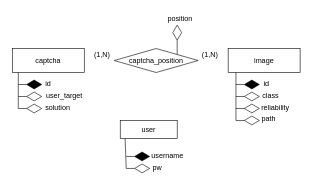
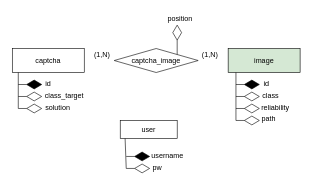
  <mxCell id="0" />
  <mxCell id="1" parent="0" />
  <mxCell id="2" value="captcha" style="rounded=0;whiteSpace=wrap;html=1;" parent="1" vertex="1"><mxGeometry x="20" y="80" width="120" height="40" as="geometry" /></mxCell>
  <mxCell id="3" value="" style="endArrow=none;html=1;rounded=0;" parent="1" edge="1"><mxGeometry width="50" height="50" relative="1" as="geometry"><mxPoint x="30" y="180" as="sourcePoint" /><mxPoint x="30" y="120" as="targetPoint" /></mxGeometry></mxCell>
  <mxCell id="4" value="" style="endArrow=diamondThin;endFill=1;endSize=24;html=1;rounded=0;" parent="1" edge="1"><mxGeometry width="160" relative="1" as="geometry"><mxPoint x="30" y="140" as="sourcePoint" /><mxPoint x="70" y="140" as="targetPoint" /></mxGeometry></mxCell>
  <mxCell id="5" value="" style="endArrow=diamondThin;endFill=0;endSize=24;html=1;rounded=0;" parent="1" edge="1"><mxGeometry width="160" relative="1" as="geometry"><mxPoint x="30" y="160" as="sourcePoint" /><mxPoint x="70" y="160" as="targetPoint" /></mxGeometry></mxCell>
  <mxCell id="6" value="" style="endArrow=diamondThin;endFill=0;endSize=24;html=1;rounded=0;" parent="1" edge="1"><mxGeometry width="160" relative="1" as="geometry"><mxPoint x="30" y="180" as="sourcePoint" /><mxPoint x="70" y="180" as="targetPoint" /></mxGeometry></mxCell>
  <mxCell id="7" value="id" style="text;html=1;strokeColor=none;fillColor=none;align=center;verticalAlign=middle;whiteSpace=wrap;rounded=0;" parent="1" vertex="1"><mxGeometry x="50" y="129" width="60" height="20" as="geometry" /></mxCell>
- <mxCell id="8" value="user_target" style="text;html=1;strokeColor=none;fillColor=none;align=center;verticalAlign=middle;whiteSpace=wrap;rounded=0;" parent="1" vertex="1"><mxGeometry x="77" y="149" width="60" height="20" as="geometry" /></mxCell>
+ <mxCell id="8" value="class_target" style="text;html=1;strokeColor=none;fillColor=none;align=center;verticalAlign=middle;whiteSpace=wrap;rounded=0;" parent="1" vertex="1"><mxGeometry x="77" y="149" width="60" height="20" as="geometry" /></mxCell>
  <mxCell id="9" value="solution" style="text;html=1;strokeColor=none;fillColor=none;align=center;verticalAlign=middle;whiteSpace=wrap;rounded=0;" parent="1" vertex="1"><mxGeometry x="66" y="169" width="60" height="20" as="geometry" /></mxCell>
- <mxCell id="10" value="captcha_position" style="rhombus;whiteSpace=wrap;html=1;" parent="1" vertex="1"><mxGeometry x="190" y="80" width="140" height="40" as="geometry" /></mxCell>
- <mxCell id="11" value="image" style="rounded=0;whiteSpace=wrap;html=1;" parent="1" vertex="1"><mxGeometry x="380" y="80" width="120" height="40" as="geometry" /></mxCell>
+ <mxCell id="10" value="captcha_image" style="rhombus;whiteSpace=wrap;html=1;" parent="1" vertex="1"><mxGeometry x="190" y="80" width="140" height="40" as="geometry" /></mxCell>
+ <mxCell id="11" value="image" style="rounded=0;whiteSpace=wrap;html=1;fillColor=#d5e8d4;" parent="1" vertex="1"><mxGeometry x="380" y="80" width="120" height="40" as="geometry" /></mxCell>
  <mxCell id="12" value="" style="endArrow=none;html=1;rounded=0;" parent="1" edge="1"><mxGeometry width="50" height="50" relative="1" as="geometry"><mxPoint x="393" y="200" as="sourcePoint" /><mxPoint x="393" y="120" as="targetPoint" /></mxGeometry></mxCell>
  <mxCell id="13" value="" style="endArrow=diamondThin;endFill=1;endSize=24;html=1;rounded=0;" parent="1" edge="1"><mxGeometry width="160" relative="1" as="geometry"><mxPoint x="393" y="140" as="sourcePoint" /><mxPoint x="433" y="140" as="targetPoint" /></mxGeometry></mxCell>
  <mxCell id="14" value="" style="endArrow=diamondThin;endFill=0;endSize=24;html=1;rounded=0;" parent="1" edge="1"><mxGeometry width="160" relative="1" as="geometry"><mxPoint x="393" y="160" as="sourcePoint" /><mxPoint x="433" y="160" as="targetPoint" /></mxGeometry></mxCell>
  <mxCell id="15" value="" style="endArrow=diamondThin;endFill=0;endSize=24;html=1;rounded=0;" parent="1" edge="1"><mxGeometry width="160" relative="1" as="geometry"><mxPoint x="393" y="180" as="sourcePoint" /><mxPoint x="433" y="180" as="targetPoint" /></mxGeometry></mxCell>
  <mxCell id="16" value="id" style="text;html=1;strokeColor=none;fillColor=none;align=center;verticalAlign=middle;whiteSpace=wrap;rounded=0;" parent="1" vertex="1"><mxGeometry x="414" y="129" width="60" height="20" as="geometry" /></mxCell>
  <mxCell id="17" value="class" style="text;html=1;strokeColor=none;fillColor=none;align=center;verticalAlign=middle;whiteSpace=wrap;rounded=0;" parent="1" vertex="1"><mxGeometry x="421" y="149" width="60" height="20" as="geometry" /></mxCell>
  <mxCell id="18" value="reliability" style="text;html=1;strokeColor=none;fillColor=none;align=center;verticalAlign=middle;whiteSpace=wrap;rounded=0;" parent="1" vertex="1"><mxGeometry x="429" y="169" width="60" height="20" as="geometry" /></mxCell>
  <mxCell id="19" value="" style="endArrow=diamondThin;endFill=0;endSize=24;html=1;rounded=0;" parent="1" edge="1"><mxGeometry width="160" relative="1" as="geometry"><mxPoint x="393" y="200" as="sourcePoint" /><mxPoint x="433" y="200" as="targetPoint" /></mxGeometry></mxCell>
  <mxCell id="20" value="path" style="text;html=1;strokeColor=none;fillColor=none;align=center;verticalAlign=middle;whiteSpace=wrap;rounded=0;" parent="1" vertex="1"><mxGeometry x="418" y="188" width="60" height="20" as="geometry" /></mxCell>
  <mxCell id="21" value="(1,N)" style="text;html=1;strokeColor=none;fillColor=none;align=center;verticalAlign=middle;whiteSpace=wrap;rounded=0;" parent="1" vertex="1"><mxGeometry x="140" y="80" width="60" height="20" as="geometry" /></mxCell>
  <mxCell id="22" value="(1,N)" style="text;html=1;strokeColor=none;fillColor=none;align=center;verticalAlign=middle;whiteSpace=wrap;rounded=0;" parent="1" vertex="1"><mxGeometry x="320" y="80" width="60" height="20" as="geometry" /></mxCell>
  <mxCell id="23" value="user" style="rounded=0;whiteSpace=wrap;html=1;" parent="1" vertex="1"><mxGeometry x="200" y="200" width="95" height="30" as="geometry" /></mxCell>
  <mxCell id="24" value="" style="endArrow=none;html=1;rounded=0;entryX=0.086;entryY=1.003;entryDx=0;entryDy=0;entryPerimeter=0;" parent="1" target="23" edge="1"><mxGeometry width="50" height="50" relative="1" as="geometry"><mxPoint x="210" y="280" as="sourcePoint" /><mxPoint x="230" y="310" as="targetPoint" /></mxGeometry></mxCell>
  <mxCell id="25" value="" style="endArrow=diamondThin;endFill=1;endSize=24;html=1;rounded=0;" parent="1" edge="1"><mxGeometry width="160" relative="1" as="geometry"><mxPoint x="210" y="260" as="sourcePoint" /><mxPoint x="250" y="260" as="targetPoint" /></mxGeometry></mxCell>
  <mxCell id="26" value="" style="endArrow=diamondThin;endFill=0;endSize=24;html=1;rounded=0;" parent="1" edge="1"><mxGeometry width="160" relative="1" as="geometry"><mxPoint x="210" y="280" as="sourcePoint" /><mxPoint x="250" y="280" as="targetPoint" /></mxGeometry></mxCell>
  <mxCell id="27" value="username" style="text;html=1;strokeColor=none;fillColor=none;align=center;verticalAlign=middle;whiteSpace=wrap;rounded=0;" parent="1" vertex="1"><mxGeometry x="249" y="249" width="60" height="20" as="geometry" /></mxCell>
  <mxCell id="28" value="pw" style="text;html=1;strokeColor=none;fillColor=none;align=center;verticalAlign=middle;whiteSpace=wrap;rounded=0;" parent="1" vertex="1"><mxGeometry x="232" y="269" width="60" height="20" as="geometry" /></mxCell>
  <mxCell id="29" value="" style="endArrow=diamondThin;endFill=0;endSize=24;html=1;rounded=0;exitX=1;exitY=0;exitDx=0;exitDy=0;" edge="1" parent="1" source="10"><mxGeometry width="160" relative="1" as="geometry"><mxPoint x="200" y="20" as="sourcePoint" /><mxPoint x="295" y="40" as="targetPoint" /></mxGeometry></mxCell>
  <mxCell id="30" value="position" style="text;html=1;strokeColor=none;fillColor=none;align=center;verticalAlign=middle;whiteSpace=wrap;rounded=0;" vertex="1" parent="1"><mxGeometry x="270" y="20" width="60" height="20" as="geometry" /></mxCell>
